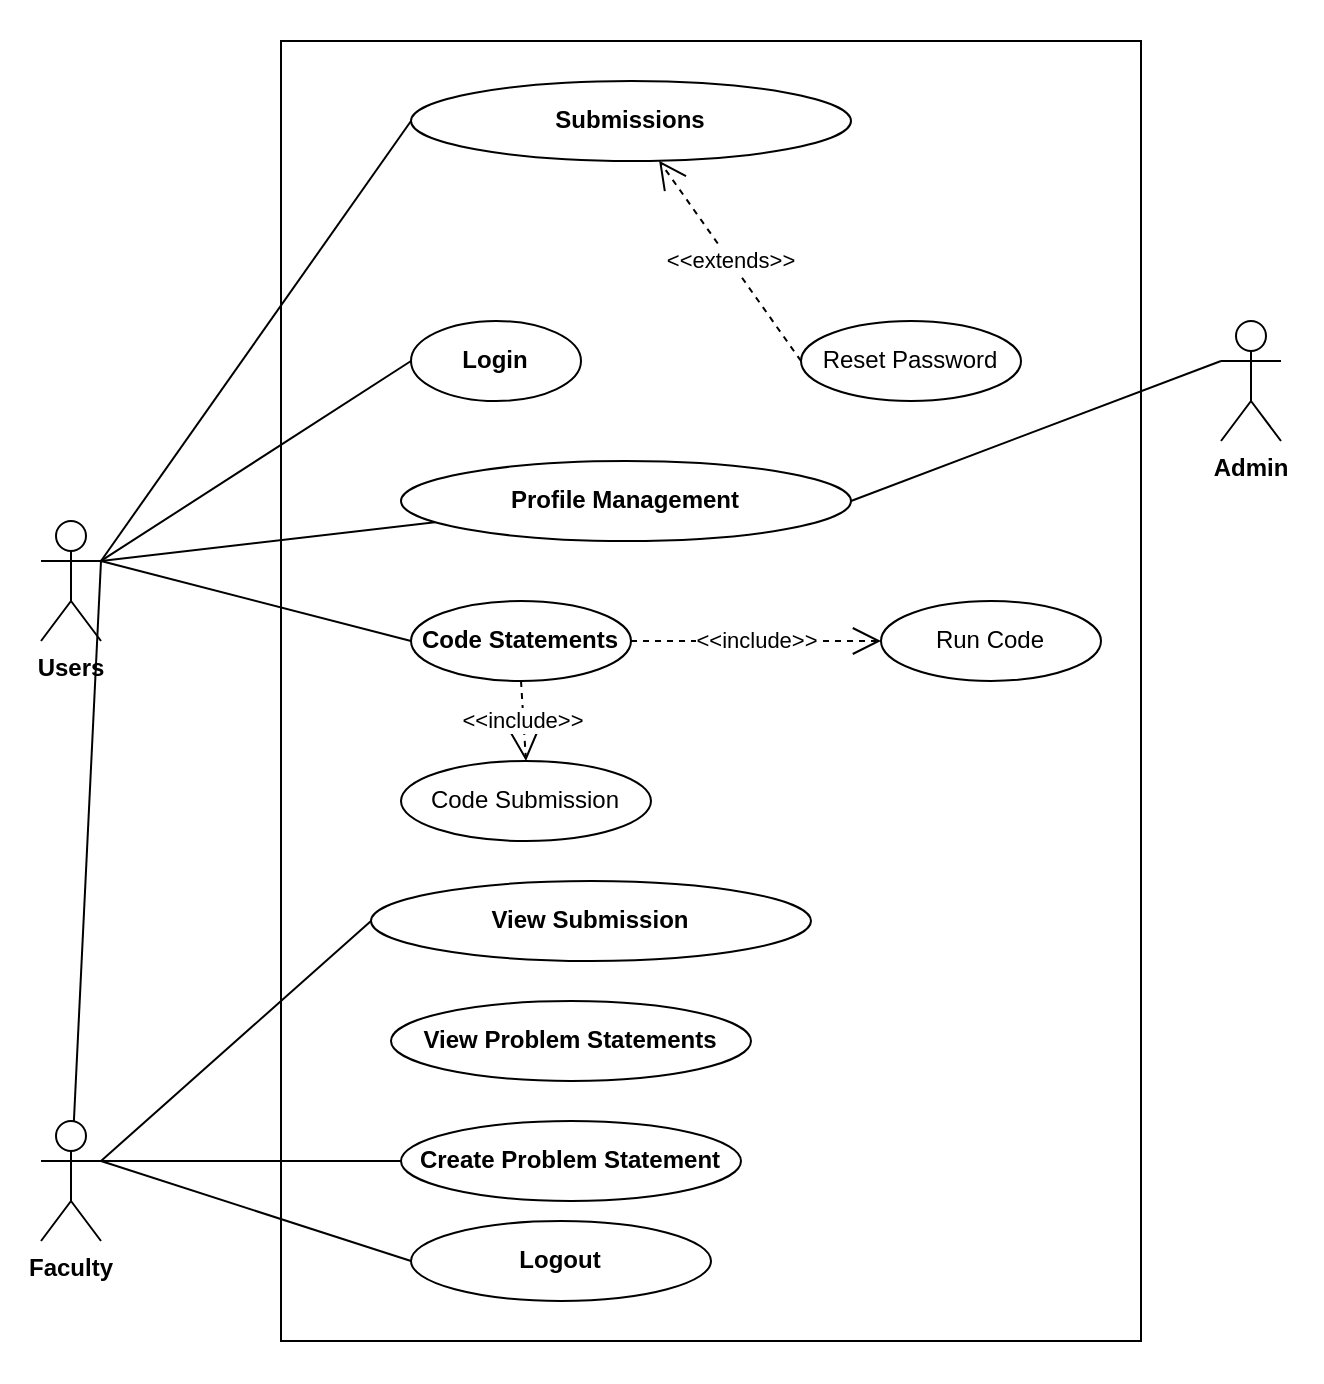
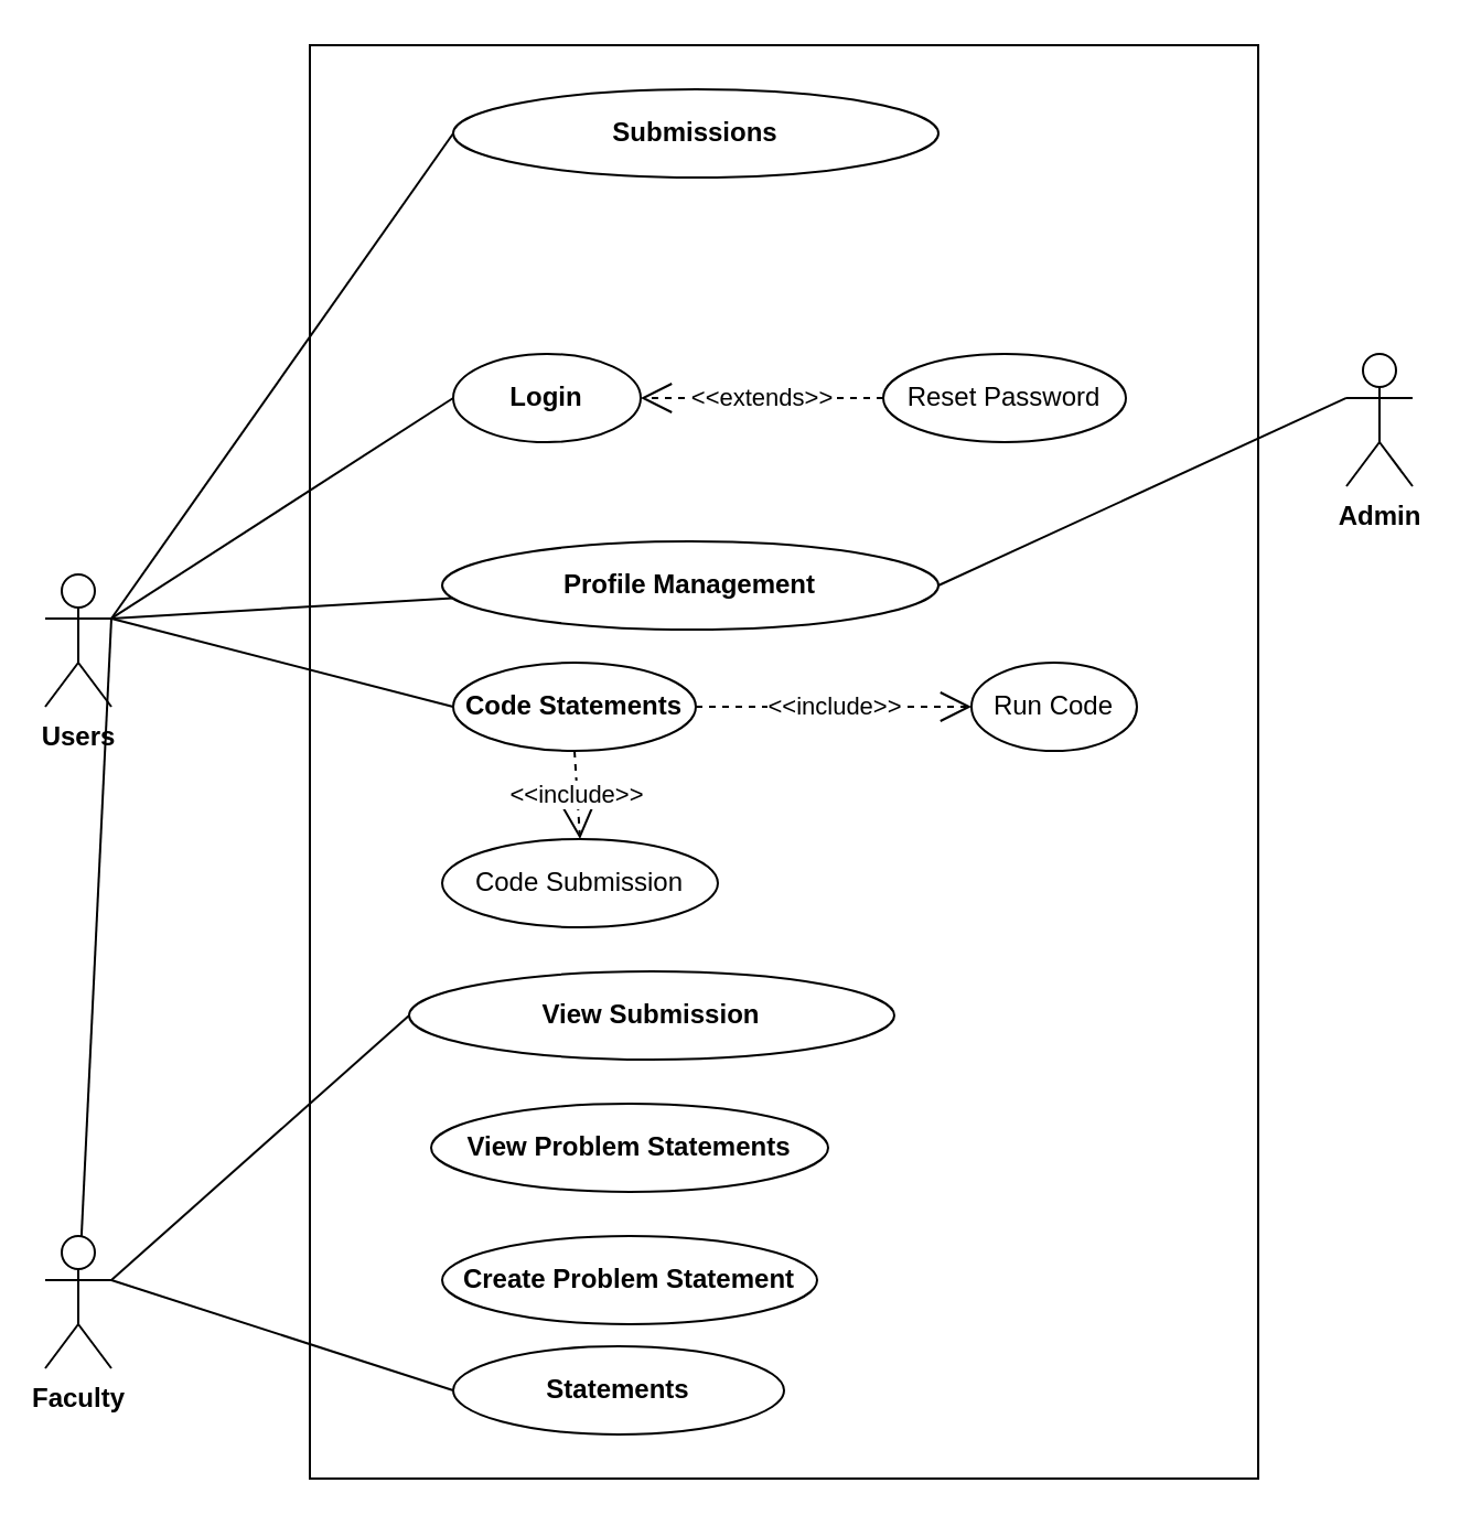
  <mxCell id="0" />
  <mxCell id="1" parent="0" />
  <mxCell id="2" value="" style="rounded=0;whiteSpace=wrap;html=1;" parent="1" vertex="1"><mxGeometry x="140" y="20" width="430" height="650" as="geometry" /></mxCell>
  <mxCell id="3" value="&lt;b&gt;Submissions&lt;/b&gt;" style="ellipse;whiteSpace=wrap;html=1;" parent="1" vertex="1"><mxGeometry x="205" y="40" width="220" height="40" as="geometry" /></mxCell>
  <mxCell id="4" value="&lt;b&gt;Faculty&lt;/b&gt;" style="shape=umlActor;verticalLabelPosition=bottom;verticalAlign=top;html=1;outlineConnect=0;" parent="1" vertex="1"><mxGeometry x="20" y="560" width="30" height="60" as="geometry" /></mxCell>
  <mxCell id="5" value="&lt;b&gt;Admin&lt;/b&gt;" style="shape=umlActor;verticalLabelPosition=bottom;verticalAlign=top;html=1;outlineConnect=0;" parent="1" vertex="1"><mxGeometry x="610" y="160" width="30" height="60" as="geometry" /></mxCell>
- <mxCell id="6" value="&lt;b&gt;Logout&lt;/b&gt;" style="ellipse;whiteSpace=wrap;html=1;" parent="1" vertex="1"><mxGeometry x="205" y="610" width="150" height="40" as="geometry" /></mxCell>
- <mxCell id="7" value="&lt;b&gt;Profile Management&lt;/b&gt;" style="ellipse;whiteSpace=wrap;html=1;" parent="1" vertex="1"><mxGeometry x="200" y="230" width="225" height="40" as="geometry" /></mxCell>
+ <mxCell id="6" value="&lt;b&gt;Statements&lt;/b&gt;" style="ellipse;whiteSpace=wrap;html=1;" parent="1" vertex="1"><mxGeometry x="205" y="610" width="150" height="40" as="geometry" /></mxCell>
+ <mxCell id="7" value="&lt;b&gt;Profile Management&lt;/b&gt;" style="ellipse;whiteSpace=wrap;html=1;" parent="1" vertex="1"><mxGeometry x="200" y="245" width="225" height="40" as="geometry" /></mxCell>
  <mxCell id="8" value="&lt;b&gt;Login&lt;/b&gt;" style="ellipse;whiteSpace=wrap;html=1;" parent="1" vertex="1"><mxGeometry x="205" y="160" width="85" height="40" as="geometry" /></mxCell>
  <mxCell id="9" value="Reset Password" style="ellipse;whiteSpace=wrap;html=1;" parent="1" vertex="1"><mxGeometry x="400" y="160" width="110" height="40" as="geometry" /></mxCell>
  <mxCell id="10" value="&lt;b&gt;Code Statements&lt;/b&gt;" style="ellipse;whiteSpace=wrap;html=1;" parent="1" vertex="1"><mxGeometry x="205" y="300" width="110" height="40" as="geometry" /></mxCell>
- <mxCell id="11" value="Run Code" style="ellipse;whiteSpace=wrap;html=1;" parent="1" vertex="1"><mxGeometry x="440" y="300" width="110" height="40" as="geometry" /></mxCell>
+ <mxCell id="11" value="Run Code" style="ellipse;whiteSpace=wrap;html=1;" parent="1" vertex="1"><mxGeometry x="440" y="300" width="75" height="40" as="geometry" /></mxCell>
  <mxCell id="12" value="Code Submission" style="ellipse;whiteSpace=wrap;html=1;" parent="1" vertex="1"><mxGeometry x="200" y="380" width="125" height="40" as="geometry" /></mxCell>
  <mxCell id="13" value="&lt;b&gt;View Submission&lt;/b&gt;" style="ellipse;whiteSpace=wrap;html=1;" parent="1" vertex="1"><mxGeometry x="185" y="440" width="220" height="40" as="geometry" /></mxCell>
  <mxCell id="14" value="&lt;b&gt;Create Problem Statement&lt;/b&gt;" style="ellipse;whiteSpace=wrap;html=1;" parent="1" vertex="1"><mxGeometry x="200" y="560" width="170" height="40" as="geometry" /></mxCell>
  <mxCell id="15" value="&lt;b&gt;View Problem Statements&lt;/b&gt;" style="ellipse;whiteSpace=wrap;html=1;" parent="1" vertex="1"><mxGeometry x="195" y="500" width="180" height="40" as="geometry" /></mxCell>
- <mxCell id="16" value="&amp;lt;&amp;lt;extends&amp;gt;&amp;gt;" style="endArrow=open;endSize=12;dashed=1;html=1;rounded=0;exitX=0;exitY=0.5;exitDx=0;exitDy=0;" parent="1" source="9" target="3" edge="1"><mxGeometry width="160" relative="1" as="geometry"><mxPoint x="420" y="240" as="sourcePoint" /><mxPoint x="580" y="240" as="targetPoint" /></mxGeometry></mxCell>
+ <mxCell id="16" value="&amp;lt;&amp;lt;extends&amp;gt;&amp;gt;" style="endArrow=open;endSize=12;dashed=1;html=1;rounded=0;entryX=1;entryY=0.5;entryDx=0;entryDy=0;exitX=0;exitY=0.5;exitDx=0;exitDy=0;" parent="1" source="9" target="8" edge="1"><mxGeometry width="160" relative="1" as="geometry"><mxPoint x="420" y="240" as="sourcePoint" /><mxPoint x="580" y="240" as="targetPoint" /></mxGeometry></mxCell>
  <mxCell id="17" value="&amp;lt;&amp;lt;include&amp;gt;&amp;gt;" style="endArrow=open;endSize=12;dashed=1;html=1;rounded=0;exitX=1;exitY=0.5;exitDx=0;exitDy=0;" parent="1" source="10" target="11" edge="1"><mxGeometry width="160" relative="1" as="geometry"><mxPoint x="380" y="460" as="sourcePoint" /><mxPoint x="540" y="460" as="targetPoint" /></mxGeometry></mxCell>
  <mxCell id="18" value="&amp;lt;&amp;lt;include&amp;gt;&amp;gt;" style="endArrow=open;endSize=12;dashed=1;html=1;rounded=0;exitX=0.5;exitY=1;exitDx=0;exitDy=0;entryX=0.5;entryY=0;entryDx=0;entryDy=0;" parent="1" source="10" target="12" edge="1"><mxGeometry width="160" relative="1" as="geometry"><mxPoint x="530" y="280" as="sourcePoint" /><mxPoint x="508" y="300" as="targetPoint" /></mxGeometry></mxCell>
  <mxCell id="19" value="" style="endArrow=none;html=1;rounded=0;entryX=0;entryY=0.5;entryDx=0;entryDy=0;exitX=1;exitY=0.333;exitDx=0;exitDy=0;exitPerimeter=0;" parent="1" source="24" target="3" edge="1"><mxGeometry width="50" height="50" relative="1" as="geometry"><mxPoint x="10" y="310" as="sourcePoint" /><mxPoint x="60" y="130" as="targetPoint" /></mxGeometry></mxCell>
  <mxCell id="20" value="" style="endArrow=none;html=1;rounded=0;entryX=0;entryY=0.333;entryDx=0;entryDy=0;entryPerimeter=0;exitX=1;exitY=0.5;exitDx=0;exitDy=0;" parent="1" source="7" target="5" edge="1"><mxGeometry width="50" height="50" relative="1" as="geometry"><mxPoint x="610" y="210" as="sourcePoint" /><mxPoint x="660" y="160" as="targetPoint" /></mxGeometry></mxCell>
  <mxCell id="21" value="" style="endArrow=none;html=1;rounded=0;entryX=0;entryY=0.5;entryDx=0;entryDy=0;exitX=1;exitY=0.333;exitDx=0;exitDy=0;exitPerimeter=0;" parent="1" source="4" target="13" edge="1"><mxGeometry width="50" height="50" relative="1" as="geometry"><mxPoint x="20" y="760" as="sourcePoint" /><mxPoint x="70" y="710" as="targetPoint" /></mxGeometry></mxCell>
  <mxCell id="22" style="edgeStyle=orthogonalEdgeStyle;rounded=0;orthogonalLoop=1;jettySize=auto;html=1;exitX=0.5;exitY=1;exitDx=0;exitDy=0;" parent="1" edge="1"><mxGeometry relative="1" as="geometry"><mxPoint x="542.5" y="660" as="sourcePoint" /><mxPoint x="542.5" y="660" as="targetPoint" /></mxGeometry></mxCell>
  <mxCell id="23" value="" style="endArrow=none;html=1;rounded=0;exitX=1;exitY=0.333;exitDx=0;exitDy=0;exitPerimeter=0;" parent="1" source="24" target="7" edge="1"><mxGeometry width="50" height="50" relative="1" as="geometry"><mxPoint x="70" y="760" as="sourcePoint" /><mxPoint x="210" y="640" as="targetPoint" /></mxGeometry></mxCell>
  <mxCell id="24" value="&lt;b&gt;Users&lt;/b&gt;" style="shape=umlActor;verticalLabelPosition=bottom;verticalAlign=top;html=1;outlineConnect=0;" parent="1" vertex="1"><mxGeometry x="20" y="260" width="30" height="60" as="geometry" /></mxCell>
  <mxCell id="25" value="" style="endArrow=none;html=1;rounded=0;entryX=0;entryY=0.5;entryDx=0;entryDy=0;exitX=1;exitY=0.333;exitDx=0;exitDy=0;exitPerimeter=0;" parent="1" source="24" target="8" edge="1"><mxGeometry width="50" height="50" relative="1" as="geometry"><mxPoint x="110" y="290" as="sourcePoint" /><mxPoint x="160" y="240" as="targetPoint" /></mxGeometry></mxCell>
  <mxCell id="26" value="" style="endArrow=none;html=1;rounded=0;entryX=0;entryY=0.5;entryDx=0;entryDy=0;exitX=1;exitY=0.333;exitDx=0;exitDy=0;exitPerimeter=0;" parent="1" source="24" target="10" edge="1"><mxGeometry width="50" height="50" relative="1" as="geometry"><mxPoint x="130" y="450" as="sourcePoint" /><mxPoint x="180" y="400" as="targetPoint" /></mxGeometry></mxCell>
  <mxCell id="27" value="" style="endArrow=none;html=1;rounded=0;exitX=1;exitY=0.333;exitDx=0;exitDy=0;exitPerimeter=0;" parent="1" source="24" target="4" edge="1"><mxGeometry width="50" height="50" relative="1" as="geometry"><mxPoint x="10" y="880" as="sourcePoint" /><mxPoint x="60" y="830" as="targetPoint" /></mxGeometry></mxCell>
- <mxCell id="28" value="" style="endArrow=none;html=1;rounded=0;entryX=0;entryY=0.5;entryDx=0;entryDy=0;exitX=1;exitY=0.333;exitDx=0;exitDy=0;exitPerimeter=0;" parent="1" source="4" target="14" edge="1"><mxGeometry width="50" height="50" relative="1" as="geometry"><mxPoint x="20" y="770" as="sourcePoint" /><mxPoint x="70" y="720" as="targetPoint" /></mxGeometry></mxCell>
  <mxCell id="29" value="" style="endArrow=none;html=1;rounded=0;entryX=0;entryY=0.5;entryDx=0;entryDy=0;exitX=1;exitY=0.333;exitDx=0;exitDy=0;exitPerimeter=0;" edge="1" parent="1" source="4" target="6"><mxGeometry width="50" height="50" relative="1" as="geometry"><mxPoint x="0" y="450" as="sourcePoint" /><mxPoint x="50" y="400" as="targetPoint" /></mxGeometry></mxCell>
